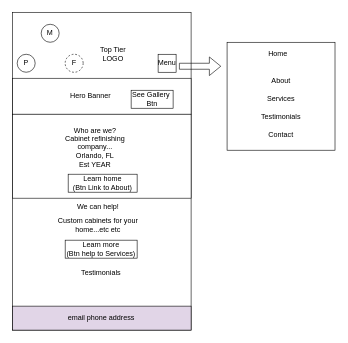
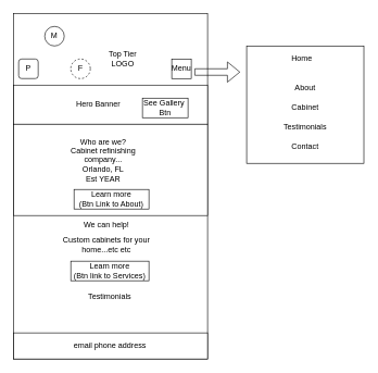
  <mxCell id="0" />
  <mxCell id="1" parent="0" />
  <mxCell id="2" value="" style="rounded=0;whiteSpace=wrap;html=1;" vertex="1" parent="1"><mxGeometry x="20.5" y="20" width="297.5" height="530" as="geometry" /></mxCell>
- <mxCell id="3" value="P" style="ellipse;whiteSpace=wrap;html=1;aspect=fixed;" vertex="1" parent="1"><mxGeometry x="28" y="90" width="30" height="30" as="geometry" /></mxCell>
+ <mxCell id="3" value="P" style="whiteSpace=wrap;html=1;aspect=fixed;rounded=1;" vertex="1" parent="1"><mxGeometry x="28" y="90" width="30" height="30" as="geometry" /></mxCell>
  <mxCell id="4" value="M" style="ellipse;whiteSpace=wrap;html=1;aspect=fixed;" vertex="1" parent="1"><mxGeometry x="68" y="40" width="30" height="30" as="geometry" /></mxCell>
  <mxCell id="5" value="F" style="ellipse;whiteSpace=wrap;html=1;aspect=fixed;dashed=1;" vertex="1" parent="1"><mxGeometry x="108" y="90" width="30" height="30" as="geometry" /></mxCell>
  <mxCell id="6" value="" style="rounded=0;whiteSpace=wrap;html=1;" vertex="1" parent="1"><mxGeometry x="20.5" y="130" width="297.5" height="60" as="geometry" /></mxCell>
  <mxCell id="7" value="Top Tier&lt;br&gt;LOGO" style="text;html=1;strokeColor=none;fillColor=none;align=center;verticalAlign=middle;whiteSpace=wrap;rounded=0;" vertex="1" parent="1"><mxGeometry x="158" y="75" width="60" height="30" as="geometry" /></mxCell>
  <mxCell id="8" value="Menu" style="whiteSpace=wrap;html=1;aspect=fixed;" vertex="1" parent="1"><mxGeometry x="263" y="90" width="30" height="30" as="geometry" /></mxCell>
  <mxCell id="9" value="Hero Banner" style="text;html=1;strokeColor=none;fillColor=none;align=center;verticalAlign=middle;whiteSpace=wrap;rounded=0;" vertex="1" parent="1"><mxGeometry x="113" y="145" width="75" height="30" as="geometry" /></mxCell>
  <mxCell id="10" value="" style="rounded=0;whiteSpace=wrap;html=1;" vertex="1" parent="1"><mxGeometry x="20.5" y="190" width="297.5" height="140" as="geometry" /></mxCell>
  <mxCell id="11" value="See Gallery&amp;nbsp;&lt;br&gt;Btn" style="rounded=0;whiteSpace=wrap;html=1;" vertex="1" parent="1"><mxGeometry x="218" y="150" width="70" height="30" as="geometry" /></mxCell>
  <mxCell id="12" value="Who are we?&lt;br&gt;Cabinet refinishing company...&lt;br&gt;Orlando, FL&lt;br&gt;Est YEAR" style="text;html=1;strokeColor=none;fillColor=none;align=center;verticalAlign=middle;whiteSpace=wrap;rounded=0;" vertex="1" parent="1"><mxGeometry x="98" y="210" width="120" height="70" as="geometry" /></mxCell>
- <mxCell id="13" value="Learn home&lt;br&gt;(Btn Link to About)" style="rounded=0;whiteSpace=wrap;html=1;" vertex="1" parent="1"><mxGeometry x="113" y="290" width="115" height="30" as="geometry" /></mxCell>
+ <mxCell id="13" value="Learn more&lt;br&gt;(Btn Link to About)" style="rounded=0;whiteSpace=wrap;html=1;" vertex="1" parent="1"><mxGeometry x="113" y="290" width="115" height="30" as="geometry" /></mxCell>
  <mxCell id="14" value="We can help!" style="text;html=1;strokeColor=none;fillColor=none;align=center;verticalAlign=middle;whiteSpace=wrap;rounded=0;" vertex="1" parent="1"><mxGeometry x="108" y="330" width="110" height="30" as="geometry" /></mxCell>
  <mxCell id="15" value="Custom cabinets for your home...etc etc" style="text;html=1;strokeColor=none;fillColor=none;align=center;verticalAlign=middle;whiteSpace=wrap;rounded=0;" vertex="1" parent="1"><mxGeometry x="78" y="360" width="170" height="30" as="geometry" /></mxCell>
- <mxCell id="16" value="Learn more&lt;br&gt;(Btn help to Services)" style="rounded=0;whiteSpace=wrap;html=1;" vertex="1" parent="1"><mxGeometry x="108" y="400" width="120" height="30" as="geometry" /></mxCell>
- <mxCell id="17" value="email phone address&amp;nbsp;" style="rounded=0;whiteSpace=wrap;html=1;fillColor=#e1d5e7;" vertex="1" parent="1"><mxGeometry x="20.5" y="510" width="297.5" height="40" as="geometry" /></mxCell>
+ <mxCell id="16" value="Learn more&lt;br&gt;(Btn link to Services)" style="rounded=0;whiteSpace=wrap;html=1;" vertex="1" parent="1"><mxGeometry x="108" y="400" width="120" height="30" as="geometry" /></mxCell>
+ <mxCell id="17" value="email phone address&amp;nbsp;" style="rounded=0;whiteSpace=wrap;html=1;" vertex="1" parent="1"><mxGeometry x="20.5" y="510" width="297.5" height="40" as="geometry" /></mxCell>
  <mxCell id="18" value="Testimonials" style="text;html=1;strokeColor=none;fillColor=none;align=center;verticalAlign=middle;whiteSpace=wrap;rounded=0;" vertex="1" parent="1"><mxGeometry x="138" y="440" width="60" height="30" as="geometry" /></mxCell>
  <mxCell id="19" value="" style="shape=flexArrow;endArrow=classic;html=1;rounded=0;" edge="1" parent="1"><mxGeometry width="50" height="50" relative="1" as="geometry"><mxPoint x="298" y="110" as="sourcePoint" /><mxPoint x="368" y="110" as="targetPoint" /></mxGeometry></mxCell>
  <mxCell id="20" value="" style="whiteSpace=wrap;html=1;aspect=fixed;align=center;verticalAlign=middle;" vertex="1" parent="1"><mxGeometry x="378" y="70" width="180" height="180" as="geometry" /></mxCell>
  <mxCell id="21" value="Home" style="text;html=1;strokeColor=none;fillColor=none;align=center;verticalAlign=middle;whiteSpace=wrap;rounded=0;" vertex="1" parent="1"><mxGeometry x="433" y="75" width="60" height="30" as="geometry" /></mxCell>
  <mxCell id="22" value="About" style="text;html=1;strokeColor=none;fillColor=none;align=center;verticalAlign=middle;whiteSpace=wrap;rounded=0;" vertex="1" parent="1"><mxGeometry x="438" y="120" width="60" height="30" as="geometry" /></mxCell>
- <mxCell id="23" value="Services" style="text;html=1;strokeColor=none;fillColor=none;align=center;verticalAlign=middle;whiteSpace=wrap;rounded=0;" vertex="1" parent="1"><mxGeometry x="438" y="150" width="60" height="30" as="geometry" /></mxCell>
+ <mxCell id="23" value="Cabinet" style="text;html=1;strokeColor=none;fillColor=none;align=center;verticalAlign=middle;whiteSpace=wrap;rounded=0;" vertex="1" parent="1"><mxGeometry x="438" y="150" width="60" height="30" as="geometry" /></mxCell>
  <mxCell id="24" value="Testimonials" style="text;html=1;strokeColor=none;fillColor=none;align=center;verticalAlign=middle;whiteSpace=wrap;rounded=0;" vertex="1" parent="1"><mxGeometry x="438" y="180" width="60" height="30" as="geometry" /></mxCell>
  <mxCell id="25" value="Contact" style="text;html=1;strokeColor=none;fillColor=none;align=center;verticalAlign=middle;whiteSpace=wrap;rounded=0;" vertex="1" parent="1"><mxGeometry x="438" y="210" width="60" height="30" as="geometry" /></mxCell>
